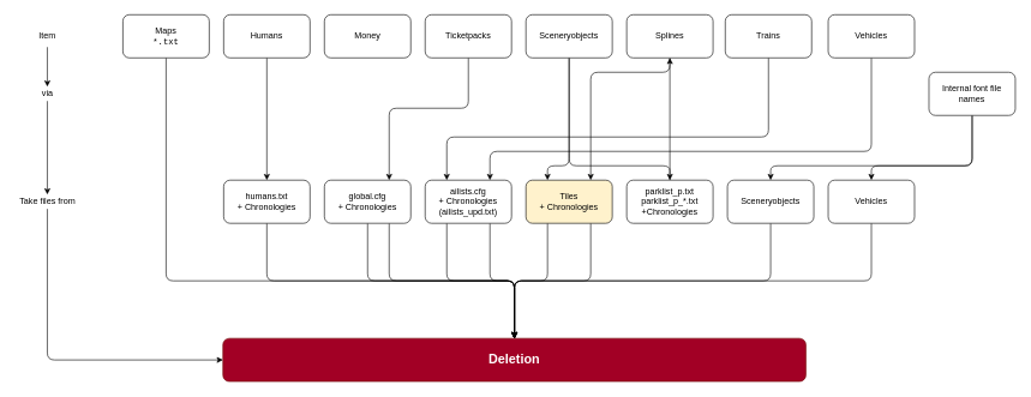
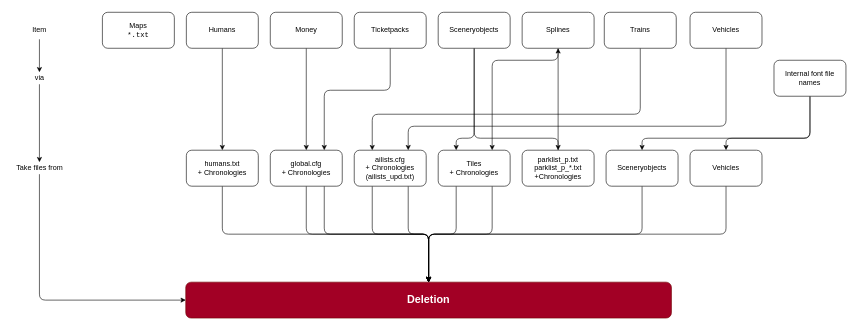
  <mxCell id="0" />
  <mxCell id="1" parent="0" />
+ <mxCell id="2" style="edgeStyle=orthogonalEdgeStyle;rounded=1;orthogonalLoop=1;jettySize=auto;html=1;entryX=0.5;entryY=0;entryDx=0;entryDy=0;shadow=0;fontFamily=Helvetica;fontSize=12;" parent="1" source="3" target="22" edge="1"><mxGeometry relative="1" as="geometry" /></mxCell>
  <mxCell id="3" value="Money" style="rounded=1;whiteSpace=wrap;html=1;" parent="1" vertex="1"><mxGeometry x="450" y="20" width="120" height="60" as="geometry" /></mxCell>
  <mxCell id="4" style="edgeStyle=orthogonalEdgeStyle;rounded=1;orthogonalLoop=1;jettySize=auto;html=1;entryX=0.5;entryY=0;entryDx=0;entryDy=0;shadow=0;fontFamily=Helvetica;fontSize=12;" parent="1" source="5" target="32" edge="1"><mxGeometry relative="1" as="geometry"><mxPoint x="329.3" y="420" as="targetPoint" /></mxGeometry></mxCell>
  <mxCell id="5" value="Humans" style="rounded=1;whiteSpace=wrap;html=1;" parent="1" vertex="1"><mxGeometry x="310" y="20" width="120" height="60" as="geometry" /></mxCell>
  <mxCell id="6" style="edgeStyle=orthogonalEdgeStyle;rounded=1;orthogonalLoop=1;jettySize=auto;html=1;entryX=0.25;entryY=0;entryDx=0;entryDy=0;shadow=0;fontFamily=Helvetica;fontSize=12;" parent="1" source="8" target="30" edge="1"><mxGeometry relative="1" as="geometry"><Array as="points"><mxPoint x="790" y="230" /><mxPoint x="760" y="230" /></Array></mxGeometry></mxCell>
  <mxCell id="7" style="edgeStyle=orthogonalEdgeStyle;rounded=1;orthogonalLoop=1;jettySize=auto;html=1;entryX=0.5;entryY=0;entryDx=0;entryDy=0;shadow=0;fontFamily=Helvetica;fontSize=12;" parent="1" source="8" target="27" edge="1"><mxGeometry relative="1" as="geometry"><Array as="points"><mxPoint x="790" y="230" /><mxPoint x="930" y="230" /></Array></mxGeometry></mxCell>
  <mxCell id="8" value="Sceneryobjects" style="rounded=1;whiteSpace=wrap;html=1;" parent="1" vertex="1"><mxGeometry x="730" y="20" width="120" height="60" as="geometry" /></mxCell>
  <mxCell id="9" style="edgeStyle=orthogonalEdgeStyle;rounded=1;orthogonalLoop=1;jettySize=auto;html=1;entryX=0.75;entryY=0;entryDx=0;entryDy=0;shadow=0;fontFamily=Helvetica;fontSize=12;" parent="1" source="10" target="30" edge="1"><mxGeometry relative="1" as="geometry"><Array as="points"><mxPoint x="930" y="100" /><mxPoint x="820" y="100" /></Array></mxGeometry></mxCell>
  <mxCell id="10" value="Splines" style="rounded=1;whiteSpace=wrap;html=1;" parent="1" vertex="1"><mxGeometry x="870" y="20" width="120" height="60" as="geometry" /></mxCell>
  <mxCell id="11" style="edgeStyle=orthogonalEdgeStyle;rounded=1;orthogonalLoop=1;jettySize=auto;html=1;entryX=0.25;entryY=0;entryDx=0;entryDy=0;shadow=0;fontFamily=Helvetica;fontSize=12;" parent="1" source="12" target="25" edge="1"><mxGeometry relative="1" as="geometry"><Array as="points"><mxPoint x="1067" y="190" /><mxPoint x="620" y="190" /></Array></mxGeometry></mxCell>
  <mxCell id="12" value="Trains" style="rounded=1;whiteSpace=wrap;html=1;" parent="1" vertex="1"><mxGeometry x="1007" y="20" width="120" height="60" as="geometry" /></mxCell>
  <mxCell id="13" style="edgeStyle=orthogonalEdgeStyle;rounded=1;orthogonalLoop=1;jettySize=auto;html=1;entryX=0.75;entryY=0;entryDx=0;entryDy=0;shadow=0;fontFamily=Helvetica;fontSize=12;" parent="1" source="14" target="25" edge="1"><mxGeometry relative="1" as="geometry"><Array as="points"><mxPoint x="1210" y="210" /><mxPoint x="680" y="210" /></Array></mxGeometry></mxCell>
  <mxCell id="14" value="Vehicles" style="rounded=1;whiteSpace=wrap;html=1;" parent="1" vertex="1"><mxGeometry x="1150" y="20" width="120" height="60" as="geometry" /></mxCell>
  <mxCell id="15" style="edgeStyle=orthogonalEdgeStyle;rounded=1;orthogonalLoop=1;jettySize=auto;html=1;entryX=0.75;entryY=0;entryDx=0;entryDy=0;shadow=0;fontFamily=Helvetica;fontSize=12;" parent="1" source="16" target="22" edge="1"><mxGeometry relative="1" as="geometry"><Array as="points"><mxPoint x="650" y="150" /><mxPoint x="540" y="150" /></Array></mxGeometry></mxCell>
  <mxCell id="16" value="Ticketpacks" style="whiteSpace=wrap;html=1;rounded=1;" parent="1" vertex="1"><mxGeometry x="590" y="20" width="120" height="60" as="geometry" /></mxCell>
- <mxCell id="17" style="edgeStyle=orthogonalEdgeStyle;rounded=1;orthogonalLoop=1;jettySize=auto;html=1;entryX=0.5;entryY=0;entryDx=0;entryDy=0;shadow=0;fontFamily=Helvetica;fontSize=12;" parent="1" source="18" target="19" edge="1"><mxGeometry relative="1" as="geometry"><Array as="points"><mxPoint x="230" y="390" /><mxPoint x="714" y="390" /></Array></mxGeometry></mxCell>
  <mxCell id="18" value="Maps&lt;br&gt;&lt;font face=&quot;Courier New&quot;&gt;*.txt&lt;/font&gt;" style="whiteSpace=wrap;html=1;rounded=1;" parent="1" vertex="1"><mxGeometry x="170" y="20" width="120" height="60" as="geometry" /></mxCell>
  <mxCell id="19" value="&lt;font face=&quot;Helvetica&quot; style=&quot;font-size: 18px&quot;&gt;&lt;b&gt;Deletion&lt;/b&gt;&lt;/font&gt;" style="rounded=1;whiteSpace=wrap;html=1;fontFamily=Courier New;fillColor=#a20025;fontColor=#ffffff;strokeColor=#6F0000;" parent="1" vertex="1"><mxGeometry x="309" y="470" width="810" height="60" as="geometry" /></mxCell>
  <mxCell id="20" style="edgeStyle=orthogonalEdgeStyle;rounded=1;orthogonalLoop=1;jettySize=auto;html=1;entryX=0.5;entryY=0;entryDx=0;entryDy=0;shadow=0;fontFamily=Helvetica;fontSize=12;" parent="1" source="22" target="19" edge="1"><mxGeometry relative="1" as="geometry" /></mxCell>
  <mxCell id="21" style="edgeStyle=orthogonalEdgeStyle;rounded=1;orthogonalLoop=1;jettySize=auto;html=1;exitX=0.75;exitY=1;exitDx=0;exitDy=0;entryX=0.5;entryY=0;entryDx=0;entryDy=0;shadow=0;fontFamily=Helvetica;fontSize=12;" parent="1" source="22" target="19" edge="1"><mxGeometry relative="1" as="geometry" /></mxCell>
  <mxCell id="22" value="global.cfg&lt;br&gt;+ Chronologies" style="whiteSpace=wrap;html=1;fontFamily=Helvetica;fontSize=12;rounded=1;" parent="1" vertex="1"><mxGeometry x="450" y="250" width="120" height="60" as="geometry" /></mxCell>
  <mxCell id="23" style="edgeStyle=orthogonalEdgeStyle;rounded=1;orthogonalLoop=1;jettySize=auto;html=1;exitX=0.25;exitY=1;exitDx=0;exitDy=0;entryX=0.5;entryY=0;entryDx=0;entryDy=0;shadow=0;fontFamily=Helvetica;fontSize=12;" parent="1" source="25" target="19" edge="1"><mxGeometry relative="1" as="geometry" /></mxCell>
  <mxCell id="24" style="edgeStyle=orthogonalEdgeStyle;rounded=1;orthogonalLoop=1;jettySize=auto;html=1;exitX=0.75;exitY=1;exitDx=0;exitDy=0;entryX=0.5;entryY=0;entryDx=0;entryDy=0;shadow=0;fontFamily=Helvetica;fontSize=12;" parent="1" source="25" target="19" edge="1"><mxGeometry relative="1" as="geometry" /></mxCell>
  <mxCell id="25" value="ailists.cfg&lt;br&gt;+ Chronologies&lt;br&gt;(ailists_upd.txt)" style="whiteSpace=wrap;html=1;fontFamily=Helvetica;fontSize=12;rounded=1;" parent="1" vertex="1"><mxGeometry x="590" y="250" width="120" height="60" as="geometry" /></mxCell>
  <mxCell id="26" style="edgeStyle=orthogonalEdgeStyle;rounded=1;orthogonalLoop=1;jettySize=auto;html=1;shadow=0;fontFamily=Helvetica;fontSize=12;" parent="1" source="27" target="10" edge="1"><mxGeometry relative="1" as="geometry" /></mxCell>
  <mxCell id="27" value="parklist_p.txt&lt;br&gt;parklist_p_*.txt&lt;br&gt;+Chronologies" style="whiteSpace=wrap;html=1;fontFamily=Helvetica;fontSize=12;rounded=1;" parent="1" vertex="1"><mxGeometry x="870" y="250" width="120" height="60" as="geometry" /></mxCell>
  <mxCell id="28" style="edgeStyle=orthogonalEdgeStyle;rounded=1;orthogonalLoop=1;jettySize=auto;html=1;exitX=0.25;exitY=1;exitDx=0;exitDy=0;entryX=0.5;entryY=0;entryDx=0;entryDy=0;shadow=0;fontFamily=Helvetica;fontSize=12;" parent="1" source="30" target="19" edge="1"><mxGeometry relative="1" as="geometry" /></mxCell>
  <mxCell id="29" style="edgeStyle=orthogonalEdgeStyle;rounded=1;orthogonalLoop=1;jettySize=auto;html=1;exitX=0.75;exitY=1;exitDx=0;exitDy=0;entryX=0.5;entryY=0;entryDx=0;entryDy=0;shadow=0;fontFamily=Helvetica;fontSize=12;" parent="1" source="30" target="19" edge="1"><mxGeometry relative="1" as="geometry" /></mxCell>
- <mxCell id="30" value="Tiles&lt;br&gt;+ Chronologies" style="whiteSpace=wrap;html=1;fontFamily=Helvetica;fontSize=12;rounded=1;fillColor=#fff2cc;" parent="1" vertex="1"><mxGeometry x="730" y="250" width="120" height="60" as="geometry" /></mxCell>
+ <mxCell id="30" value="Tiles&lt;br&gt;+ Chronologies" style="whiteSpace=wrap;html=1;fontFamily=Helvetica;fontSize=12;rounded=1;" parent="1" vertex="1"><mxGeometry x="730" y="250" width="120" height="60" as="geometry" /></mxCell>
  <mxCell id="31" style="edgeStyle=orthogonalEdgeStyle;rounded=1;orthogonalLoop=1;jettySize=auto;html=1;entryX=0.5;entryY=0;entryDx=0;entryDy=0;shadow=0;fontFamily=Helvetica;fontSize=12;" parent="1" source="32" target="19" edge="1"><mxGeometry relative="1" as="geometry" /></mxCell>
  <mxCell id="32" value="humans.txt&lt;br&gt;+ Chronologies" style="whiteSpace=wrap;html=1;fontFamily=Helvetica;fontSize=12;rounded=1;" parent="1" vertex="1"><mxGeometry x="310" y="250" width="120" height="60" as="geometry" /></mxCell>
  <mxCell id="33" style="edgeStyle=orthogonalEdgeStyle;rounded=1;orthogonalLoop=1;jettySize=auto;html=1;entryX=0.5;entryY=0;entryDx=0;entryDy=0;shadow=0;fontFamily=Helvetica;fontSize=12;" parent="1" source="34" target="19" edge="1"><mxGeometry relative="1" as="geometry"><Array as="points"><mxPoint x="1210" y="390" /><mxPoint x="714" y="390" /></Array></mxGeometry></mxCell>
  <mxCell id="34" value="Vehicles" style="whiteSpace=wrap;html=1;fontFamily=Helvetica;fontSize=12;rounded=1;" parent="1" vertex="1"><mxGeometry x="1150" y="250" width="120" height="60" as="geometry" /></mxCell>
  <mxCell id="35" style="edgeStyle=orthogonalEdgeStyle;rounded=1;orthogonalLoop=1;jettySize=auto;html=1;entryX=0.5;entryY=0;entryDx=0;entryDy=0;shadow=0;fontFamily=Helvetica;fontSize=12;" parent="1" source="36" target="19" edge="1"><mxGeometry relative="1" as="geometry" /></mxCell>
  <mxCell id="36" value="Sceneryobjects" style="whiteSpace=wrap;html=1;fontFamily=Helvetica;fontSize=12;rounded=1;" parent="1" vertex="1"><mxGeometry x="1010" y="250" width="120" height="60" as="geometry" /></mxCell>
  <mxCell id="37" style="edgeStyle=orthogonalEdgeStyle;rounded=1;orthogonalLoop=1;jettySize=auto;html=1;shadow=0;fontFamily=Helvetica;fontSize=12;" parent="1" source="38" target="42" edge="1"><mxGeometry relative="1" as="geometry" /></mxCell>
  <mxCell id="38" value="Item" style="text;html=1;strokeColor=none;fillColor=none;align=center;verticalAlign=middle;whiteSpace=wrap;rounded=0;fontFamily=Helvetica;fontSize=12;" parent="1" vertex="1"><mxGeometry x="35" y="35" width="60" height="30" as="geometry" /></mxCell>
  <mxCell id="39" style="edgeStyle=orthogonalEdgeStyle;rounded=1;orthogonalLoop=1;jettySize=auto;html=1;shadow=0;fontFamily=Helvetica;fontSize=12;entryX=0;entryY=0.5;entryDx=0;entryDy=0;" parent="1" source="40" target="19" edge="1"><mxGeometry relative="1" as="geometry"><mxPoint x="65" y="470" as="targetPoint" /><Array as="points"><mxPoint x="65" y="500" /></Array></mxGeometry></mxCell>
  <mxCell id="40" value="Take files from" style="text;html=1;align=center;verticalAlign=middle;resizable=0;points=[];autosize=1;strokeColor=none;fillColor=none;fontSize=12;fontFamily=Helvetica;" parent="1" vertex="1"><mxGeometry x="20" y="270" width="90" height="20" as="geometry" /></mxCell>
  <mxCell id="41" style="edgeStyle=orthogonalEdgeStyle;rounded=1;orthogonalLoop=1;jettySize=auto;html=1;shadow=0;fontFamily=Helvetica;fontSize=12;" parent="1" source="42" target="40" edge="1"><mxGeometry relative="1" as="geometry" /></mxCell>
  <mxCell id="42" value="via" style="text;html=1;align=center;verticalAlign=middle;resizable=0;points=[];autosize=1;strokeColor=none;fillColor=none;fontSize=12;fontFamily=Helvetica;" parent="1" vertex="1"><mxGeometry x="50" y="120" width="30" height="20" as="geometry" /></mxCell>
  <mxCell id="43" style="edgeStyle=orthogonalEdgeStyle;rounded=1;orthogonalLoop=1;jettySize=auto;html=1;shadow=0;fontFamily=Helvetica;fontSize=12;" parent="1" source="45" target="36" edge="1"><mxGeometry relative="1" as="geometry"><Array as="points"><mxPoint x="1350" y="230" /><mxPoint x="1070" y="230" /></Array></mxGeometry></mxCell>
  <mxCell id="44" style="edgeStyle=orthogonalEdgeStyle;rounded=1;orthogonalLoop=1;jettySize=auto;html=1;shadow=0;fontFamily=Helvetica;fontSize=12;" parent="1" source="45" target="34" edge="1"><mxGeometry relative="1" as="geometry"><Array as="points"><mxPoint x="1350" y="230" /><mxPoint x="1210" y="230" /></Array></mxGeometry></mxCell>
  <mxCell id="45" value="Internal font file names" style="rounded=1;whiteSpace=wrap;html=1;fontFamily=Helvetica;fontSize=12;" parent="1" vertex="1"><mxGeometry x="1290" y="100" width="120" height="60" as="geometry" /></mxCell>
